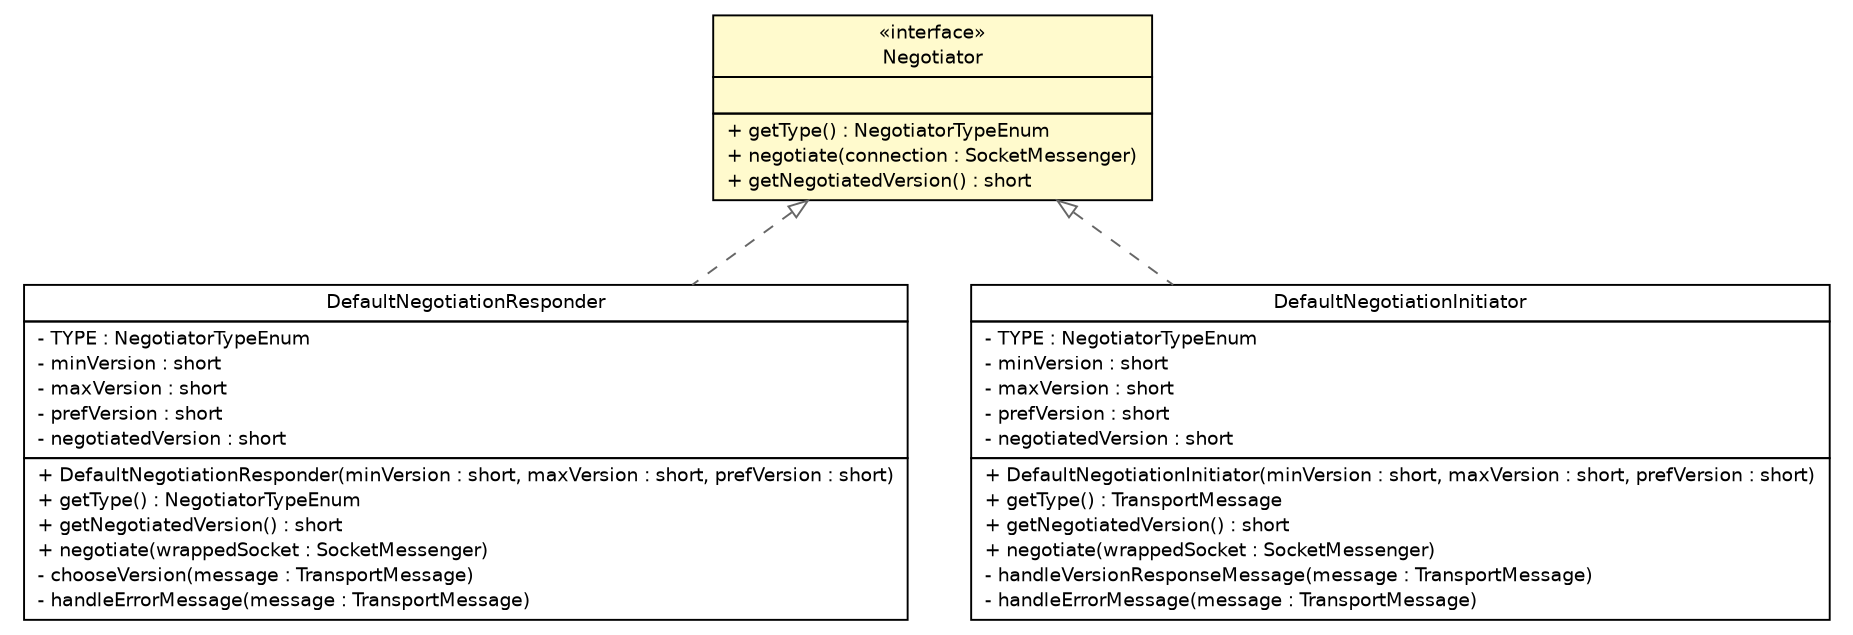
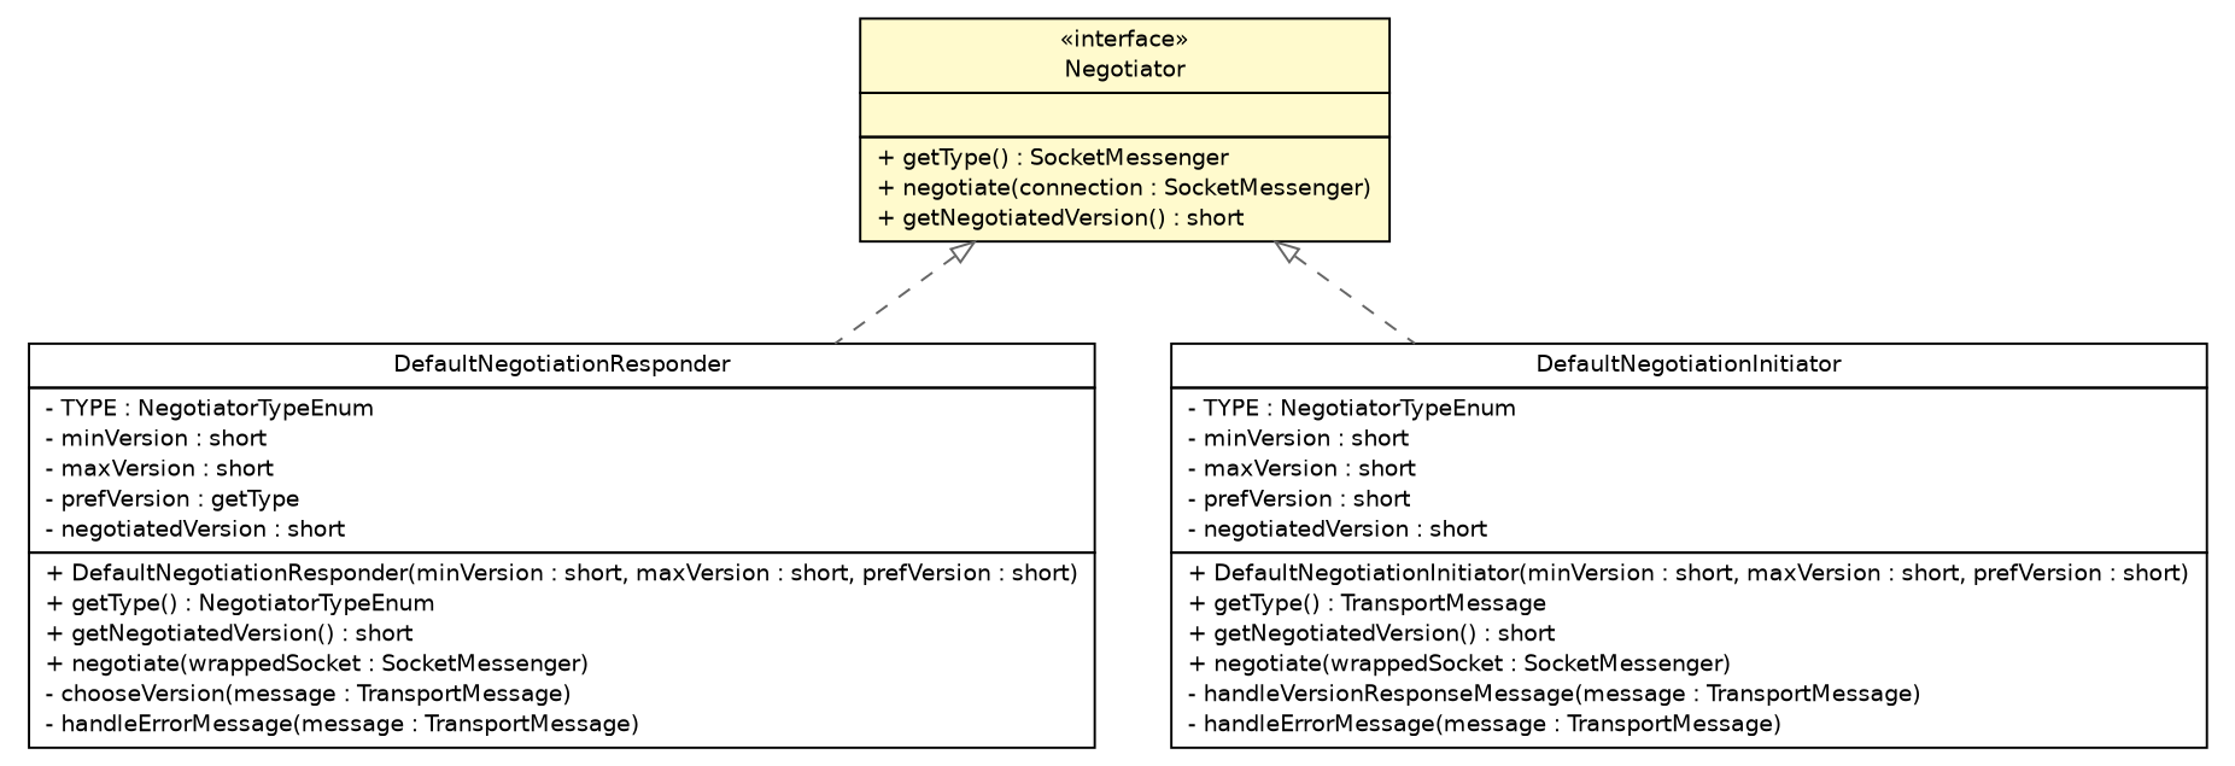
  digraph {
    nodesep=0.25
    ranksep=0.5
    node [fontcolor=black fontname=Helvetica fontsize=10.0 shape=plaintext]
    edge [arrowtail=empty color=gray40 dir=back fontname=Helvetica fontsize=10 headport=p labelfontname=Helvetica labelfontsize=10 style=dashed tailport=p]
-   n1 [label=<<table title="org.ietf.nea.pt.socket.Negotiator" border="0" cellborder="1" cellspacing="0" cellpadding="2" port="p" bgcolor="lemonChiffon" href="./Negotiator.html"> 		<tr><td><table border="0" cellspacing="0" cellpadding="1"> <tr><td align="center" balign="center"> &#171;interface&#187; </td></tr> <tr><td align="center" balign="center"> Negotiator </td></tr> 		</table></td></tr> 		<tr><td><table border="0" cellspacing="0" cellpadding="1"> <tr><td align="left" balign="left">  </td></tr> 		</table></td></tr> 		<tr><td><table border="0" cellspacing="0" cellpadding="1"> <tr><td align="left" balign="left"> + getType() : NegotiatorTypeEnum </td></tr> <tr><td align="left" balign="left"> + negotiate(connection : SocketMessenger) </td></tr> <tr><td align="left" balign="left"> + getNegotiatedVersion() : short </td></tr> 		</table></td></tr> 		</table>>]
-   n2 [label=<<table title="org.ietf.nea.pt.socket.simple.DefaultNegotiationResponder" border="0" cellborder="1" cellspacing="0" cellpadding="2" port="p" href="./simple/DefaultNegotiationResponder.html"> 		<tr><td><table border="0" cellspacing="0" cellpadding="1"> <tr><td align="center" balign="center"> DefaultNegotiationResponder </td></tr> 		</table></td></tr> 		<tr><td><table border="0" cellspacing="0" cellpadding="1"> <tr><td align="left" balign="left"> - TYPE : NegotiatorTypeEnum </td></tr> <tr><td align="left" balign="left"> - minVersion : short </td></tr> <tr><td align="left" balign="left"> - maxVersion : short </td></tr> <tr><td align="left" balign="left"> - prefVersion : short </td></tr> <tr><td align="left" balign="left"> - negotiatedVersion : short </td></tr> 		</table></td></tr> 		<tr><td><table border="0" cellspacing="0" cellpadding="1"> <tr><td align="left" balign="left"> + DefaultNegotiationResponder(minVersion : short, maxVersion : short, prefVersion : short) </td></tr> <tr><td align="left" balign="left"> + getType() : NegotiatorTypeEnum </td></tr> <tr><td align="left" balign="left"> + getNegotiatedVersion() : short </td></tr> <tr><td align="left" balign="left"> + negotiate(wrappedSocket : SocketMessenger) </td></tr> <tr><td align="left" balign="left"> - chooseVersion(message : TransportMessage) </td></tr> <tr><td align="left" balign="left"> - handleErrorMessage(message : TransportMessage) </td></tr> 		</table></td></tr> 		</table>>]
+   n1 [label=<<table title="org.ietf.nea.pt.socket.Negotiator" border="0" cellborder="1" cellspacing="0" cellpadding="2" port="p" bgcolor="lemonChiffon" href="./Negotiator.html"> 		<tr><td><table border="0" cellspacing="0" cellpadding="1"> <tr><td align="center" balign="center"> &#171;interface&#187; </td></tr> <tr><td align="center" balign="center"> Negotiator </td></tr> 		</table></td></tr> 		<tr><td><table border="0" cellspacing="0" cellpadding="1"> <tr><td align="left" balign="left">  </td></tr> 		</table></td></tr> 		<tr><td><table border="0" cellspacing="0" cellpadding="1"> <tr><td align="left" balign="left"> + getType() : SocketMessenger </td></tr> <tr><td align="left" balign="left"> + negotiate(connection : SocketMessenger) </td></tr> <tr><td align="left" balign="left"> + getNegotiatedVersion() : short </td></tr> 		</table></td></tr> 		</table>>]
+   n2 [label=<<table title="org.ietf.nea.pt.socket.simple.DefaultNegotiationResponder" border="0" cellborder="1" cellspacing="0" cellpadding="2" port="p" href="./simple/DefaultNegotiationResponder.html"> 		<tr><td><table border="0" cellspacing="0" cellpadding="1"> <tr><td align="center" balign="center"> DefaultNegotiationResponder </td></tr> 		</table></td></tr> 		<tr><td><table border="0" cellspacing="0" cellpadding="1"> <tr><td align="left" balign="left"> - TYPE : NegotiatorTypeEnum </td></tr> <tr><td align="left" balign="left"> - minVersion : short </td></tr> <tr><td align="left" balign="left"> - maxVersion : short </td></tr> <tr><td align="left" balign="left"> - prefVersion : getType </td></tr> <tr><td align="left" balign="left"> - negotiatedVersion : short </td></tr> 		</table></td></tr> 		<tr><td><table border="0" cellspacing="0" cellpadding="1"> <tr><td align="left" balign="left"> + DefaultNegotiationResponder(minVersion : short, maxVersion : short, prefVersion : short) </td></tr> <tr><td align="left" balign="left"> + getType() : NegotiatorTypeEnum </td></tr> <tr><td align="left" balign="left"> + getNegotiatedVersion() : short </td></tr> <tr><td align="left" balign="left"> + negotiate(wrappedSocket : SocketMessenger) </td></tr> <tr><td align="left" balign="left"> - chooseVersion(message : TransportMessage) </td></tr> <tr><td align="left" balign="left"> - handleErrorMessage(message : TransportMessage) </td></tr> 		</table></td></tr> 		</table>>]
    n3 [label=<<table title="org.ietf.nea.pt.socket.simple.DefaultNegotiationInitiator" border="0" cellborder="1" cellspacing="0" cellpadding="2" port="p" href="./simple/DefaultNegotiationInitiator.html"> 		<tr><td><table border="0" cellspacing="0" cellpadding="1"> <tr><td align="center" balign="center"> DefaultNegotiationInitiator </td></tr> 		</table></td></tr> 		<tr><td><table border="0" cellspacing="0" cellpadding="1"> <tr><td align="left" balign="left"> - TYPE : NegotiatorTypeEnum </td></tr> <tr><td align="left" balign="left"> - minVersion : short </td></tr> <tr><td align="left" balign="left"> - maxVersion : short </td></tr> <tr><td align="left" balign="left"> - prefVersion : short </td></tr> <tr><td align="left" balign="left"> - negotiatedVersion : short </td></tr> 		</table></td></tr> 		<tr><td><table border="0" cellspacing="0" cellpadding="1"> <tr><td align="left" balign="left"> + DefaultNegotiationInitiator(minVersion : short, maxVersion : short, prefVersion : short) </td></tr> <tr><td align="left" balign="left"> + getType() : TransportMessage </td></tr> <tr><td align="left" balign="left"> + getNegotiatedVersion() : short </td></tr> <tr><td align="left" balign="left"> + negotiate(wrappedSocket : SocketMessenger) </td></tr> <tr><td align="left" balign="left"> - handleVersionResponseMessage(message : TransportMessage) </td></tr> <tr><td align="left" balign="left"> - handleErrorMessage(message : TransportMessage) </td></tr> 		</table></td></tr> 		</table>>]
    n1 -> n2
    n1 -> n3
  }
